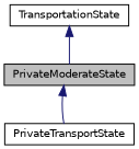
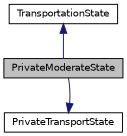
  digraph {
    node [color=black fillcolor=white fontname=Helvetica fontsize=10 shape=record style=filled]
    edge [color=midnightblue dir=back fontname=Helvetica fontsize=10 labelfontname=Helvetica labelfontsize=10 style=solid]
    n1 [fillcolor=grey75 fontcolor=black height=0.2 label=PrivateModerateState width=0.4]
    n2 [height=0.2 label=PrivateTransportState width=0.4]
    n3 [height=0.2 label=TransportationState width=0.4]
-   n1 -> n2
+   n2 -> n1
    n3 -> n1
  }
